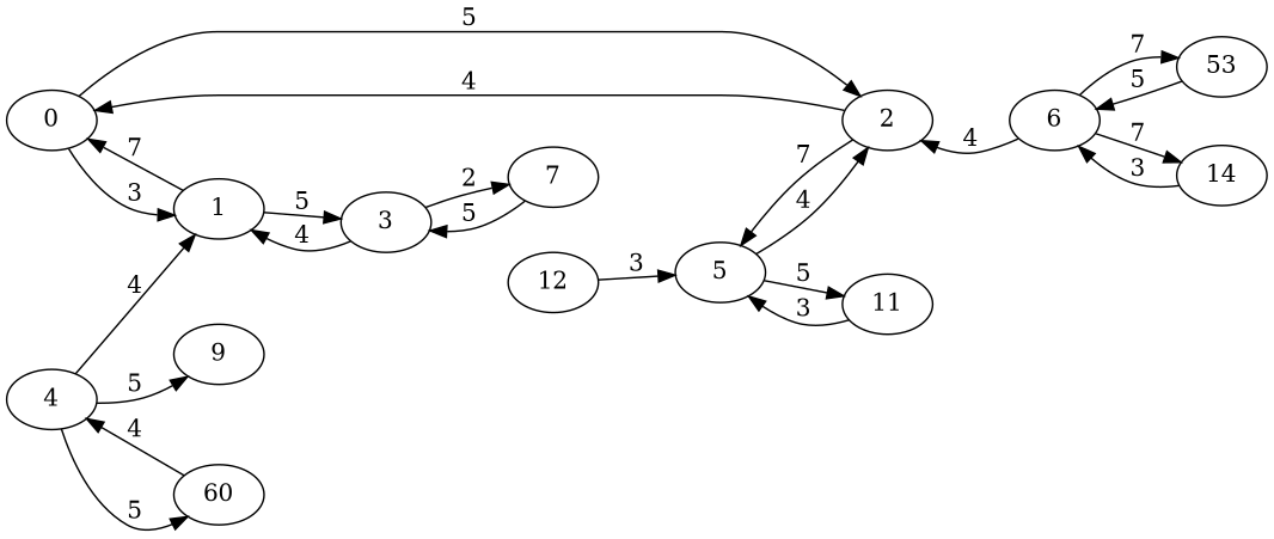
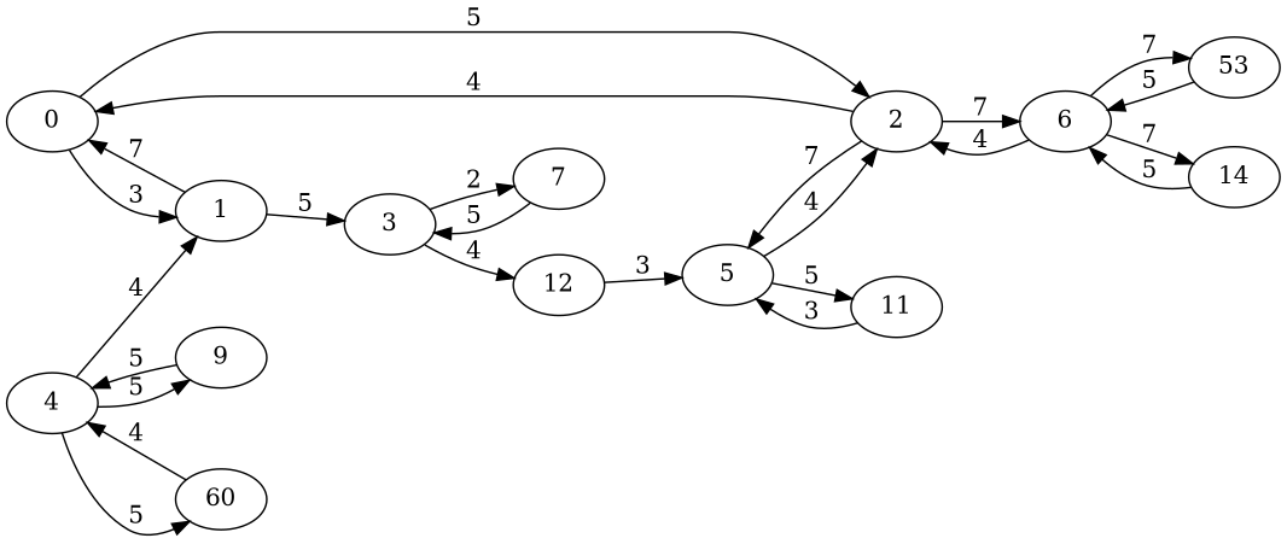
  strict digraph {
    rankdir=LR
    0
    1
    2
    3
    5
    6
    7
    4
    9
    n10 [label=60]
    11
    n12 [label=53]
    14
    12
    0 -> 1 [label=3]
    0 -> 2 [label=5]
    1 -> 0 [label=7]
    1 -> 3 [label=5]
    2 -> 0 [label=4]
    2 -> 5 [label=7]
-   3 -> 1 [label=4]
+   2 -> 6 [label=7]
+   3 -> 12 [label=4]
    3 -> 7 [label=2]
    5 -> 2 [label=4]
    5 -> 11 [label=5]
    6 -> 2 [label=4]
    6 -> n12 [label=7]
    6 -> 14 [label=7]
    7 -> 3 [label=5]
    4 -> 1 [label=4]
    4 -> 9 [label=5]
    4 -> n10 [label=5]
+   9 -> 4 [label=5]
    n10 -> 4 [label=4]
    11 -> 5 [label=3]
    n12 -> 6 [label=5]
-   14 -> 6 [label=3]
+   14 -> 6 [label=5]
    12 -> 5 [label=3]
  }
